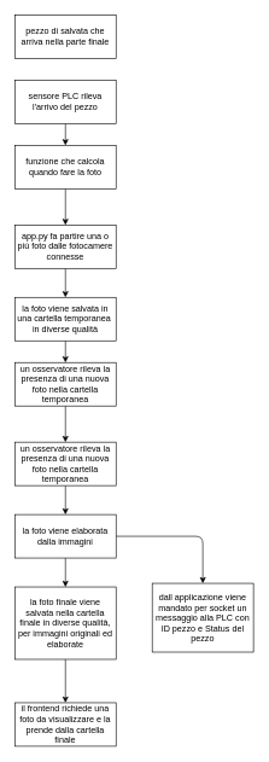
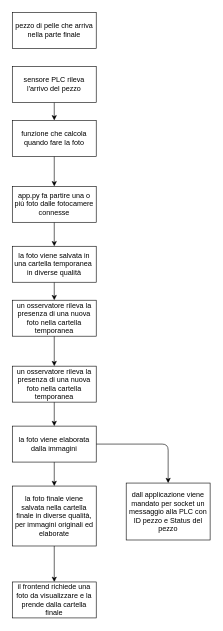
  <mxCell id="0" />
  <mxCell id="1" parent="0" />
- <mxCell id="2" value="pezzo di salvata che arriva nella parte finale" style="rounded=0;whiteSpace=wrap;html=1;" vertex="1" parent="1"><mxGeometry x="20" y="20" width="140" height="60" as="geometry" /></mxCell>
+ <mxCell id="2" value="pezzo di pelle che arriva nella parte finale" style="rounded=0;whiteSpace=wrap;html=1;" vertex="1" parent="1"><mxGeometry x="20" y="20" width="140" height="60" as="geometry" /></mxCell>
  <mxCell id="3" style="edgeStyle=none;html=1;exitX=0.5;exitY=1;exitDx=0;exitDy=0;entryX=0.5;entryY=0;entryDx=0;entryDy=0;" edge="1" parent="1" source="4" target="6"><mxGeometry relative="1" as="geometry" /></mxCell>
  <mxCell id="4" value="sensore PLC rileva l'arrivo del pezzo" style="rounded=0;whiteSpace=wrap;html=1;" vertex="1" parent="1"><mxGeometry x="20" y="110" width="140" height="60" as="geometry" /></mxCell>
  <mxCell id="5" style="edgeStyle=none;html=1;exitX=0.5;exitY=1;exitDx=0;exitDy=0;entryX=0.5;entryY=0;entryDx=0;entryDy=0;" edge="1" parent="1" source="6" target="8"><mxGeometry relative="1" as="geometry" /></mxCell>
  <mxCell id="6" value="funzione che calcola quando fare la foto" style="rounded=0;whiteSpace=wrap;html=1;" vertex="1" parent="1"><mxGeometry x="20" y="200" width="140" height="60" as="geometry" /></mxCell>
  <mxCell id="7" style="edgeStyle=none;html=1;exitX=0.5;exitY=1;exitDx=0;exitDy=0;" edge="1" parent="1" source="8" target="10"><mxGeometry relative="1" as="geometry" /></mxCell>
  <mxCell id="8" value="app.py fa partire una o più foto dalle fotocamere connesse" style="rounded=0;whiteSpace=wrap;html=1;" vertex="1" parent="1"><mxGeometry x="20" y="310" width="140" height="60" as="geometry" /></mxCell>
  <mxCell id="9" style="edgeStyle=none;html=1;exitX=0.5;exitY=1;exitDx=0;exitDy=0;entryX=0.5;entryY=0;entryDx=0;entryDy=0;" edge="1" parent="1" source="10" target="12"><mxGeometry relative="1" as="geometry" /></mxCell>
  <mxCell id="10" value="la foto viene salvata&amp;nbsp;in una cartella temporanea&amp;nbsp;&lt;br&gt;in diverse qualità" style="rounded=0;whiteSpace=wrap;html=1;" vertex="1" parent="1"><mxGeometry x="20" y="410" width="140" height="60" as="geometry" /></mxCell>
  <mxCell id="11" style="edgeStyle=none;html=1;exitX=0.5;exitY=1;exitDx=0;exitDy=0;entryX=0.5;entryY=0;entryDx=0;entryDy=0;" edge="1" parent="1" source="12" target="14"><mxGeometry relative="1" as="geometry" /></mxCell>
  <mxCell id="12" value="un osservatore rileva la presenza di una nuova foto nella cartella temporanea" style="rounded=0;whiteSpace=wrap;html=1;" vertex="1" parent="1"><mxGeometry x="20" y="500" width="140" height="60" as="geometry" /></mxCell>
  <mxCell id="13" style="edgeStyle=none;html=1;exitX=0.5;exitY=1;exitDx=0;exitDy=0;entryX=0.5;entryY=0;entryDx=0;entryDy=0;" edge="1" parent="1" source="14" target="17"><mxGeometry relative="1" as="geometry" /></mxCell>
  <mxCell id="14" value="un osservatore rileva la presenza di una nuova foto nella cartella temporanea" style="rounded=0;whiteSpace=wrap;html=1;" vertex="1" parent="1"><mxGeometry x="20" y="610" width="140" height="60" as="geometry" /></mxCell>
  <mxCell id="15" style="edgeStyle=none;html=1;exitX=0.5;exitY=1;exitDx=0;exitDy=0;entryX=0.5;entryY=0;entryDx=0;entryDy=0;" edge="1" parent="1" source="17" target="19"><mxGeometry relative="1" as="geometry" /></mxCell>
  <mxCell id="16" style="edgeStyle=none;html=1;exitX=1;exitY=0.5;exitDx=0;exitDy=0;entryX=0.5;entryY=0;entryDx=0;entryDy=0;" edge="1" parent="1" source="17" target="21"><mxGeometry relative="1" as="geometry"><Array as="points"><mxPoint x="280" y="740" /></Array></mxGeometry></mxCell>
  <mxCell id="17" value="la foto viene elaborata dalla immagini" style="rounded=0;whiteSpace=wrap;html=1;" vertex="1" parent="1"><mxGeometry x="20" y="710" width="140" height="60" as="geometry" /></mxCell>
  <mxCell id="18" style="edgeStyle=none;html=1;exitX=0.5;exitY=1;exitDx=0;exitDy=0;entryX=0.5;entryY=0;entryDx=0;entryDy=0;" edge="1" parent="1" source="19" target="20"><mxGeometry relative="1" as="geometry" /></mxCell>
  <mxCell id="19" value="la foto finale viene salvata nella cartella finale in diverse qualità, per immagini originali ed elaborate" style="rounded=0;whiteSpace=wrap;html=1;" vertex="1" parent="1"><mxGeometry x="20" y="810" width="140" height="100" as="geometry" /></mxCell>
  <mxCell id="20" value="il frontend richiede una foto da visualizzare e la prende dalla cartella finale" style="rounded=0;whiteSpace=wrap;html=1;" vertex="1" parent="1"><mxGeometry x="20" y="970" width="140" height="60" as="geometry" /></mxCell>
  <mxCell id="21" value="dall applicazione viene mandato per socket un messaggio alla PLC con ID pezzo e Status del pezzo" style="rounded=0;whiteSpace=wrap;html=1;" vertex="1" parent="1"><mxGeometry x="210" y="805" width="140" height="95" as="geometry" /></mxCell>
